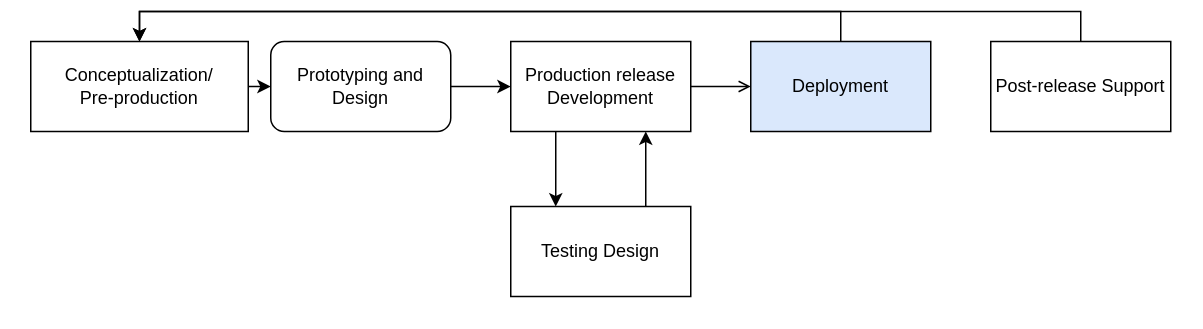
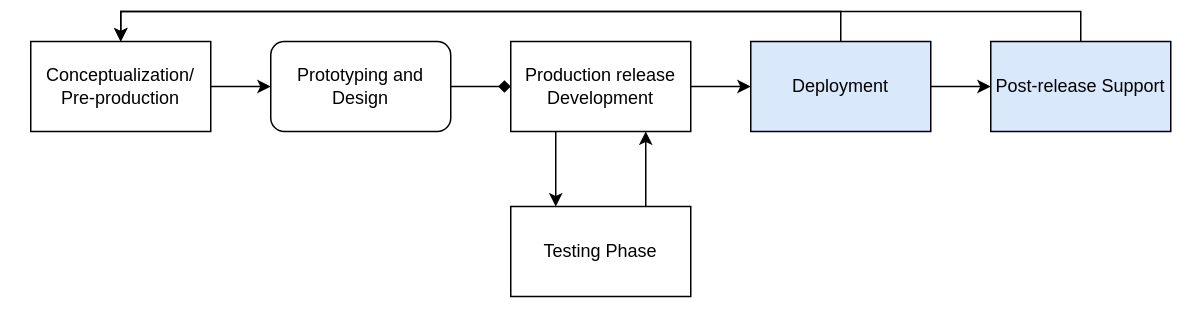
  <mxCell id="0" />
  <mxCell id="1" parent="0" />
- <mxCell id="2" value="Conceptualization/&lt;div&gt;Pre-production&lt;/div&gt;" style="rounded=0;whiteSpace=wrap;html=1;" vertex="1" parent="1"><mxGeometry x="20" y="20" width="145" height="60" as="geometry" /></mxCell>
- <mxCell id="3" style="edgeStyle=orthogonalEdgeStyle;rounded=0;orthogonalLoop=1;jettySize=auto;html=1;exitX=1;exitY=0.5;exitDx=0;exitDy=0;entryX=0;entryY=0.5;entryDx=0;entryDy=0;" edge="1" parent="1" source="4" target="7"><mxGeometry relative="1" as="geometry" /></mxCell>
+ <mxCell id="2" value="Conceptualization/&lt;div&gt;Pre-production&lt;/div&gt;" style="rounded=0;whiteSpace=wrap;html=1;" vertex="1" parent="1"><mxGeometry x="20" y="20" width="120" height="60" as="geometry" /></mxCell>
+ <mxCell id="3" style="edgeStyle=orthogonalEdgeStyle;rounded=0;orthogonalLoop=1;jettySize=auto;html=1;exitX=1;exitY=0.5;exitDx=0;exitDy=0;entryX=0;entryY=0.5;entryDx=0;entryDy=0;endArrow=diamond;" edge="1" parent="1" source="4" target="7"><mxGeometry relative="1" as="geometry" /></mxCell>
  <mxCell id="4" value="Prototyping and&lt;div&gt;Design&lt;/div&gt;" style="whiteSpace=wrap;html=1;rounded=1;" vertex="1" parent="1"><mxGeometry x="180" y="20" width="120" height="60" as="geometry" /></mxCell>
- <mxCell id="5" style="edgeStyle=orthogonalEdgeStyle;rounded=0;orthogonalLoop=1;jettySize=auto;html=1;exitX=1;exitY=0.5;exitDx=0;exitDy=0;endArrow=open;" edge="1" parent="1" source="7" target="10"><mxGeometry relative="1" as="geometry" /></mxCell>
+ <mxCell id="5" style="edgeStyle=orthogonalEdgeStyle;rounded=0;orthogonalLoop=1;jettySize=auto;html=1;exitX=1;exitY=0.5;exitDx=0;exitDy=0;" edge="1" parent="1" source="7" target="10"><mxGeometry relative="1" as="geometry" /></mxCell>
  <mxCell id="6" style="edgeStyle=orthogonalEdgeStyle;rounded=0;orthogonalLoop=1;jettySize=auto;html=1;exitX=0.25;exitY=1;exitDx=0;exitDy=0;entryX=0.25;entryY=0;entryDx=0;entryDy=0;" edge="1" parent="1" source="7" target="12"><mxGeometry relative="1" as="geometry" /></mxCell>
  <mxCell id="7" value="Production release Development" style="rounded=0;whiteSpace=wrap;html=1;" vertex="1" parent="1"><mxGeometry x="340" y="20" width="120" height="60" as="geometry" /></mxCell>
+ <mxCell id="8" style="edgeStyle=orthogonalEdgeStyle;rounded=0;orthogonalLoop=1;jettySize=auto;html=1;exitX=1;exitY=0.5;exitDx=0;exitDy=0;entryX=0;entryY=0.5;entryDx=0;entryDy=0;" edge="1" parent="1" source="10" target="14"><mxGeometry relative="1" as="geometry" /></mxCell>
  <mxCell id="9" style="edgeStyle=orthogonalEdgeStyle;rounded=0;orthogonalLoop=1;jettySize=auto;html=1;exitX=0.5;exitY=0;exitDx=0;exitDy=0;entryX=0.5;entryY=0;entryDx=0;entryDy=0;" edge="1" parent="1" source="10" target="2"><mxGeometry relative="1" as="geometry" /></mxCell>
  <mxCell id="10" value="Deployment" style="rounded=0;whiteSpace=wrap;html=1;fillColor=#dae8fc;" vertex="1" parent="1"><mxGeometry x="500" y="20" width="120" height="60" as="geometry" /></mxCell>
  <mxCell id="11" style="edgeStyle=orthogonalEdgeStyle;rounded=0;orthogonalLoop=1;jettySize=auto;html=1;exitX=0.75;exitY=0;exitDx=0;exitDy=0;entryX=0.75;entryY=1;entryDx=0;entryDy=0;" edge="1" parent="1" source="12" target="7"><mxGeometry relative="1" as="geometry" /></mxCell>
- <mxCell id="12" value="Testing Design" style="rounded=0;whiteSpace=wrap;html=1;" vertex="1" parent="1"><mxGeometry x="340" y="130" width="120" height="60" as="geometry" /></mxCell>
+ <mxCell id="12" value="Testing Phase" style="rounded=0;whiteSpace=wrap;html=1;" vertex="1" parent="1"><mxGeometry x="340" y="130" width="120" height="60" as="geometry" /></mxCell>
  <mxCell id="13" style="edgeStyle=orthogonalEdgeStyle;rounded=0;orthogonalLoop=1;jettySize=auto;html=1;exitX=0.5;exitY=0;exitDx=0;exitDy=0;entryX=0.5;entryY=0;entryDx=0;entryDy=0;" edge="1" parent="1" source="14" target="2"><mxGeometry relative="1" as="geometry" /></mxCell>
- <mxCell id="14" value="Post-release Support" style="rounded=0;whiteSpace=wrap;html=1;" vertex="1" parent="1"><mxGeometry x="660" y="20" width="120" height="60" as="geometry" /></mxCell>
+ <mxCell id="14" value="Post-release Support" style="rounded=0;whiteSpace=wrap;html=1;fillColor=#dae8fc;" vertex="1" parent="1"><mxGeometry x="660" y="20" width="120" height="60" as="geometry" /></mxCell>
  <mxCell id="15" value="" style="endArrow=classic;html=1;rounded=0;exitX=1;exitY=0.5;exitDx=0;exitDy=0;entryX=0;entryY=0.5;entryDx=0;entryDy=0;" edge="1" parent="1" source="2" target="4"><mxGeometry width="50" height="50" relative="1" as="geometry"><mxPoint x="340" y="160" as="sourcePoint" /><mxPoint x="390" y="110" as="targetPoint" /></mxGeometry></mxCell>
